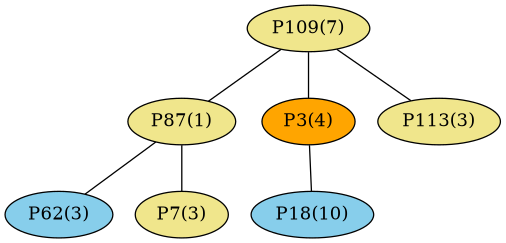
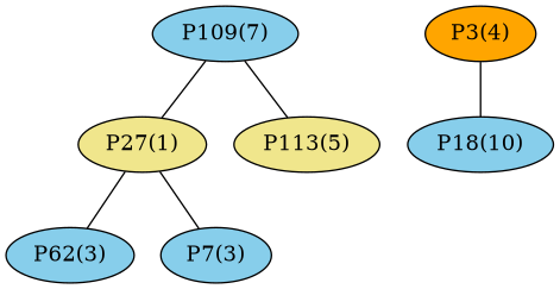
  graph {
    fontname="DejaVu Serif"
    node [fillcolor=skyblue fontname="DejaVu Serif" style=filled]
    edge [fontname="DejaVu Serif"]
-   "P87(1)" [fillcolor=khaki]
-   "P109(7)" [fillcolor=khaki]
+   "P87(1)" [fillcolor=khaki label="P27(1)"]
+   "P109(7)"
    "P3(4)" [fillcolor=orange]
-   "P113(3)" [fillcolor=khaki]
+   "P113(3)" [fillcolor=khaki label="P113(5)"]
    "P62(3)"
-   "P7(3)" [fillcolor=khaki]
+   "P7(3)"
    "P18(10)"
    "P87(1)" -- "P62(3)"
    "P87(1)" -- "P7(3)"
    "P109(7)" -- "P87(1)"
-   "P109(7)" -- "P3(4)"
    "P109(7)" -- "P113(3)"
    "P3(4)" -- "P18(10)"
  }
